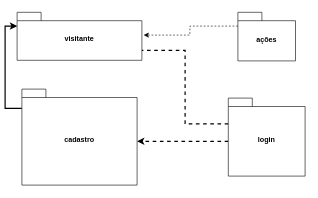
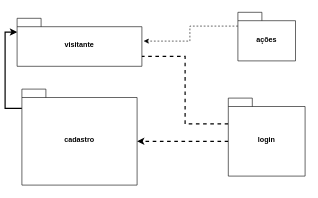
  <mxCell id="0" />
  <mxCell id="1" parent="0" />
  <mxCell id="2" style="edgeStyle=orthogonalEdgeStyle;rounded=0;orthogonalLoop=1;jettySize=auto;html=1;exitX=0;exitY=0;exitDx=0;exitDy=32;exitPerimeter=0;entryX=0;entryY=0;entryDx=0;entryDy=23;entryPerimeter=0;strokeWidth=2;" edge="1" parent="1" source="3" target="4"><mxGeometry relative="1" as="geometry" /></mxCell>
  <mxCell id="3" value="cadastro" style="shape=folder;fontStyle=1;spacingTop=10;tabWidth=40;tabHeight=14;tabPosition=left;html=1;whiteSpace=wrap;" vertex="1" parent="1"><mxGeometry x="28" y="148" width="192" height="160" as="geometry" /></mxCell>
- <mxCell id="4" value="visitante" style="shape=folder;fontStyle=1;spacingTop=10;tabWidth=40;tabHeight=14;tabPosition=left;html=1;whiteSpace=wrap;" vertex="1" parent="1"><mxGeometry x="20" y="20" width="208" height="80" as="geometry" /></mxCell>
+ <mxCell id="4" value="visitante" style="shape=folder;fontStyle=1;spacingTop=10;tabWidth=40;tabHeight=14;tabPosition=left;html=1;whiteSpace=wrap;" vertex="1" parent="1"><mxGeometry x="20" y="30" width="208" height="80" as="geometry" /></mxCell>
  <mxCell id="5" style="edgeStyle=orthogonalEdgeStyle;rounded=0;orthogonalLoop=1;jettySize=auto;html=1;exitX=0;exitY=0;exitDx=0;exitDy=72;exitPerimeter=0;entryX=0;entryY=0;entryDx=192;entryDy=87;entryPerimeter=0;strokeWidth=2;dashed=1;" edge="1" parent="1" source="7" target="3"><mxGeometry relative="1" as="geometry" /></mxCell>
  <mxCell id="6" style="edgeStyle=orthogonalEdgeStyle;rounded=0;orthogonalLoop=1;jettySize=auto;html=1;exitX=0;exitY=0;exitDx=0;exitDy=43;exitPerimeter=0;entryX=0;entryY=0;entryDx=208;entryDy=63.5;entryPerimeter=0;dashed=1;strokeWidth=2;endArrow=none;" edge="1" parent="1" source="7" target="4"><mxGeometry relative="1" as="geometry" /></mxCell>
  <mxCell id="7" value="login" style="shape=folder;fontStyle=1;spacingTop=10;tabWidth=40;tabHeight=14;tabPosition=left;html=1;whiteSpace=wrap;" vertex="1" parent="1"><mxGeometry x="372" y="163" width="128" height="130" as="geometry" /></mxCell>
  <mxCell id="8" style="edgeStyle=orthogonalEdgeStyle;rounded=0;orthogonalLoop=1;jettySize=auto;html=1;exitX=0;exitY=0;exitDx=0;exitDy=23;exitPerimeter=0;entryX=1.014;entryY=0.475;entryDx=0;entryDy=0;entryPerimeter=0;dashed=1;" edge="1" parent="1" source="9" target="4"><mxGeometry relative="1" as="geometry" /></mxCell>
  <mxCell id="9" value="ações" style="shape=folder;fontStyle=1;spacingTop=10;tabWidth=40;tabHeight=14;tabPosition=left;html=1;whiteSpace=wrap;" vertex="1" parent="1"><mxGeometry x="388" y="20" width="96" height="81" as="geometry" /></mxCell>
